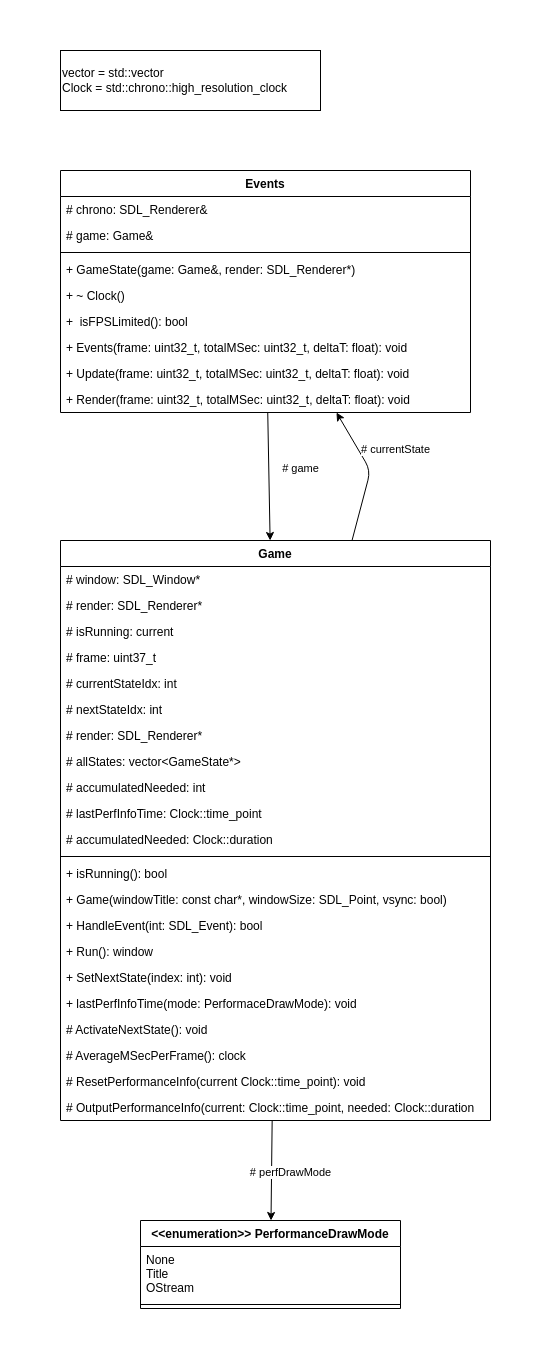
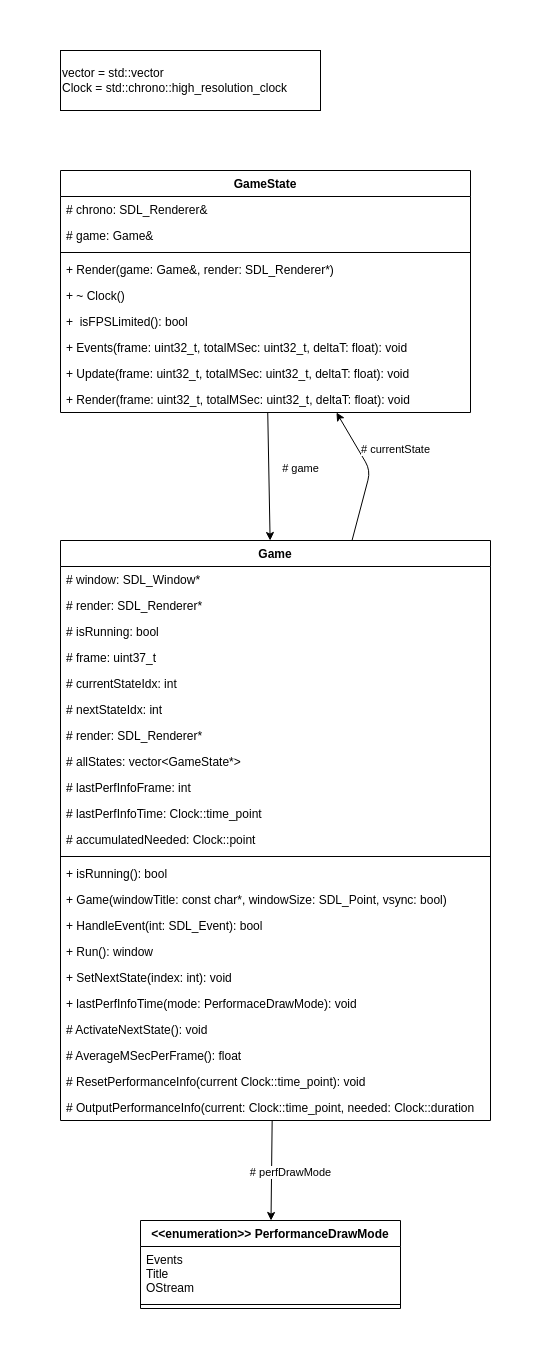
  <mxCell id="0" />
  <mxCell id="1" parent="0" />
  <mxCell id="2" value="" style="rounded=0;whiteSpace=wrap;html=1;labelBackgroundColor=#FFFFFF;fillColor=default;gradientColor=none;strokeColor=none;" parent="1" vertex="1"><mxGeometry x="20" y="20" width="500" height="1320" as="geometry" /></mxCell>
  <mxCell id="3" value="# currentState" style="edgeStyle=none;html=1;" parent="1" source="4" target="29" edge="1"><mxGeometry x="0.116" y="-32" relative="1" as="geometry"><Array as="points"><mxPoint x="370" y="470" /></Array><mxPoint as="offset" /></mxGeometry></mxCell>
  <mxCell id="4" value="Game" style="swimlane;fontStyle=1;align=center;verticalAlign=top;childLayout=stackLayout;horizontal=1;startSize=26;horizontalStack=0;resizeParent=1;resizeParentMax=0;resizeLast=0;collapsible=1;marginBottom=0;" parent="1" vertex="1"><mxGeometry x="60" y="540" width="430" height="580" as="geometry" /></mxCell>
  <mxCell id="5" value="# window: SDL_Window*" style="text;strokeColor=none;fillColor=none;align=left;verticalAlign=top;spacingLeft=4;spacingRight=4;overflow=hidden;rotatable=0;points=[[0,0.5],[1,0.5]];portConstraint=eastwest;" parent="4" vertex="1"><mxGeometry y="26" width="430" height="26" as="geometry" /></mxCell>
  <mxCell id="6" value="# render: SDL_Renderer*" style="text;strokeColor=none;fillColor=none;align=left;verticalAlign=top;spacingLeft=4;spacingRight=4;overflow=hidden;rotatable=0;points=[[0,0.5],[1,0.5]];portConstraint=eastwest;" parent="4" vertex="1"><mxGeometry y="52" width="430" height="26" as="geometry" /></mxCell>
- <mxCell id="7" value="# isRunning: current" style="text;strokeColor=none;fillColor=none;align=left;verticalAlign=top;spacingLeft=4;spacingRight=4;overflow=hidden;rotatable=0;points=[[0,0.5],[1,0.5]];portConstraint=eastwest;" parent="4" vertex="1"><mxGeometry y="78" width="430" height="26" as="geometry" /></mxCell>
+ <mxCell id="7" value="# isRunning: bool" style="text;strokeColor=none;fillColor=none;align=left;verticalAlign=top;spacingLeft=4;spacingRight=4;overflow=hidden;rotatable=0;points=[[0,0.5],[1,0.5]];portConstraint=eastwest;" parent="4" vertex="1"><mxGeometry y="78" width="430" height="26" as="geometry" /></mxCell>
  <mxCell id="8" value="# frame: uint37_t" style="text;strokeColor=none;fillColor=none;align=left;verticalAlign=top;spacingLeft=4;spacingRight=4;overflow=hidden;rotatable=0;points=[[0,0.5],[1,0.5]];portConstraint=eastwest;" parent="4" vertex="1"><mxGeometry y="104" width="430" height="26" as="geometry" /></mxCell>
  <mxCell id="9" value="# currentStateIdx: int" style="text;strokeColor=none;fillColor=none;align=left;verticalAlign=top;spacingLeft=4;spacingRight=4;overflow=hidden;rotatable=0;points=[[0,0.5],[1,0.5]];portConstraint=eastwest;" parent="4" vertex="1"><mxGeometry y="130" width="430" height="26" as="geometry" /></mxCell>
  <mxCell id="10" value="# nextStateIdx: int" style="text;strokeColor=none;fillColor=none;align=left;verticalAlign=top;spacingLeft=4;spacingRight=4;overflow=hidden;rotatable=0;points=[[0,0.5],[1,0.5]];portConstraint=eastwest;" parent="4" vertex="1"><mxGeometry y="156" width="430" height="26" as="geometry" /></mxCell>
  <mxCell id="11" value="# render: SDL_Renderer*" style="text;strokeColor=none;fillColor=none;align=left;verticalAlign=top;spacingLeft=4;spacingRight=4;overflow=hidden;rotatable=0;points=[[0,0.5],[1,0.5]];portConstraint=eastwest;" parent="4" vertex="1"><mxGeometry y="182" width="430" height="26" as="geometry" /></mxCell>
  <mxCell id="12" value="# allStates: vector&lt;GameState*&gt;" style="text;strokeColor=none;fillColor=none;align=left;verticalAlign=top;spacingLeft=4;spacingRight=4;overflow=hidden;rotatable=0;points=[[0,0.5],[1,0.5]];portConstraint=eastwest;" parent="4" vertex="1"><mxGeometry y="208" width="430" height="26" as="geometry" /></mxCell>
- <mxCell id="13" value="# accumulatedNeeded: int" style="text;strokeColor=none;fillColor=none;align=left;verticalAlign=top;spacingLeft=4;spacingRight=4;overflow=hidden;rotatable=0;points=[[0,0.5],[1,0.5]];portConstraint=eastwest;" parent="4" vertex="1"><mxGeometry y="234" width="430" height="26" as="geometry" /></mxCell>
+ <mxCell id="13" value="# lastPerfInfoFrame: int" style="text;strokeColor=none;fillColor=none;align=left;verticalAlign=top;spacingLeft=4;spacingRight=4;overflow=hidden;rotatable=0;points=[[0,0.5],[1,0.5]];portConstraint=eastwest;" parent="4" vertex="1"><mxGeometry y="234" width="430" height="26" as="geometry" /></mxCell>
  <mxCell id="14" value="# lastPerfInfoTime: Clock::time_point" style="text;strokeColor=none;fillColor=none;align=left;verticalAlign=top;spacingLeft=4;spacingRight=4;overflow=hidden;rotatable=0;points=[[0,0.5],[1,0.5]];portConstraint=eastwest;" parent="4" vertex="1"><mxGeometry y="260" width="430" height="26" as="geometry" /></mxCell>
- <mxCell id="15" value="# accumulatedNeeded: Clock::duration" style="text;strokeColor=none;fillColor=none;align=left;verticalAlign=top;spacingLeft=4;spacingRight=4;overflow=hidden;rotatable=0;points=[[0,0.5],[1,0.5]];portConstraint=eastwest;" parent="4" vertex="1"><mxGeometry y="286" width="430" height="26" as="geometry" /></mxCell>
+ <mxCell id="15" value="# accumulatedNeeded: Clock::point" style="text;strokeColor=none;fillColor=none;align=left;verticalAlign=top;spacingLeft=4;spacingRight=4;overflow=hidden;rotatable=0;points=[[0,0.5],[1,0.5]];portConstraint=eastwest;" parent="4" vertex="1"><mxGeometry y="286" width="430" height="26" as="geometry" /></mxCell>
  <mxCell id="16" value="" style="line;strokeWidth=1;fillColor=none;align=left;verticalAlign=middle;spacingTop=-1;spacingLeft=3;spacingRight=3;rotatable=0;labelPosition=right;points=[];portConstraint=eastwest;" parent="4" vertex="1"><mxGeometry y="312" width="430" height="8" as="geometry" /></mxCell>
  <mxCell id="17" value="+ isRunning(): bool" style="text;strokeColor=none;fillColor=none;align=left;verticalAlign=top;spacingLeft=4;spacingRight=4;overflow=hidden;rotatable=0;points=[[0,0.5],[1,0.5]];portConstraint=eastwest;" parent="4" vertex="1"><mxGeometry y="320" width="430" height="26" as="geometry" /></mxCell>
  <mxCell id="18" value="+ Game(windowTitle: const char*, windowSize: SDL_Point, vsync: bool)" style="text;strokeColor=none;fillColor=none;align=left;verticalAlign=top;spacingLeft=4;spacingRight=4;overflow=hidden;rotatable=0;points=[[0,0.5],[1,0.5]];portConstraint=eastwest;" parent="4" vertex="1"><mxGeometry y="346" width="430" height="26" as="geometry" /></mxCell>
  <mxCell id="19" value="+ HandleEvent(int: SDL_Event): bool" style="text;strokeColor=none;fillColor=none;align=left;verticalAlign=top;spacingLeft=4;spacingRight=4;overflow=hidden;rotatable=0;points=[[0,0.5],[1,0.5]];portConstraint=eastwest;" parent="4" vertex="1"><mxGeometry y="372" width="430" height="26" as="geometry" /></mxCell>
  <mxCell id="20" value="+ Run(): window" style="text;strokeColor=none;fillColor=none;align=left;verticalAlign=top;spacingLeft=4;spacingRight=4;overflow=hidden;rotatable=0;points=[[0,0.5],[1,0.5]];portConstraint=eastwest;" parent="4" vertex="1"><mxGeometry y="398" width="430" height="26" as="geometry" /></mxCell>
  <mxCell id="21" value="+ SetNextState(index: int): void" style="text;strokeColor=none;fillColor=none;align=left;verticalAlign=top;spacingLeft=4;spacingRight=4;overflow=hidden;rotatable=0;points=[[0,0.5],[1,0.5]];portConstraint=eastwest;" parent="4" vertex="1"><mxGeometry y="424" width="430" height="26" as="geometry" /></mxCell>
  <mxCell id="22" value="+ lastPerfInfoTime(mode: PerformaceDrawMode): void" style="text;strokeColor=none;fillColor=none;align=left;verticalAlign=top;spacingLeft=4;spacingRight=4;overflow=hidden;rotatable=0;points=[[0,0.5],[1,0.5]];portConstraint=eastwest;" parent="4" vertex="1"><mxGeometry y="450" width="430" height="26" as="geometry" /></mxCell>
  <mxCell id="23" value="# ActivateNextState(): void" style="text;strokeColor=none;fillColor=none;align=left;verticalAlign=top;spacingLeft=4;spacingRight=4;overflow=hidden;rotatable=0;points=[[0,0.5],[1,0.5]];portConstraint=eastwest;" parent="4" vertex="1"><mxGeometry y="476" width="430" height="26" as="geometry" /></mxCell>
- <mxCell id="24" value="# AverageMSecPerFrame(): clock" style="text;strokeColor=none;fillColor=none;align=left;verticalAlign=top;spacingLeft=4;spacingRight=4;overflow=hidden;rotatable=0;points=[[0,0.5],[1,0.5]];portConstraint=eastwest;" parent="4" vertex="1"><mxGeometry y="502" width="430" height="26" as="geometry" /></mxCell>
+ <mxCell id="24" value="# AverageMSecPerFrame(): float" style="text;strokeColor=none;fillColor=none;align=left;verticalAlign=top;spacingLeft=4;spacingRight=4;overflow=hidden;rotatable=0;points=[[0,0.5],[1,0.5]];portConstraint=eastwest;" parent="4" vertex="1"><mxGeometry y="502" width="430" height="26" as="geometry" /></mxCell>
  <mxCell id="25" value="# ResetPerformanceInfo(current Clock::time_point): void" style="text;strokeColor=none;fillColor=none;align=left;verticalAlign=top;spacingLeft=4;spacingRight=4;overflow=hidden;rotatable=0;points=[[0,0.5],[1,0.5]];portConstraint=eastwest;" parent="4" vertex="1"><mxGeometry y="528" width="430" height="26" as="geometry" /></mxCell>
  <mxCell id="26" value="# OutputPerformanceInfo(current: Clock::time_point, needed: Clock::duration" style="text;strokeColor=none;fillColor=none;align=left;verticalAlign=top;spacingLeft=4;spacingRight=4;overflow=hidden;rotatable=0;points=[[0,0.5],[1,0.5]];portConstraint=eastwest;" parent="4" vertex="1"><mxGeometry y="554" width="430" height="26" as="geometry" /></mxCell>
  <mxCell id="27" style="edgeStyle=none;html=1;" parent="1" source="29" target="4" edge="1"><mxGeometry relative="1" as="geometry" /></mxCell>
  <mxCell id="28" value="# game" style="edgeLabel;html=1;align=center;verticalAlign=middle;resizable=0;points=[];" parent="27" vertex="1" connectable="0"><mxGeometry x="-0.127" y="3" relative="1" as="geometry"><mxPoint x="28" as="offset" /></mxGeometry></mxCell>
- <mxCell id="29" value="Events" style="swimlane;fontStyle=1;align=center;verticalAlign=top;childLayout=stackLayout;horizontal=1;startSize=26;horizontalStack=0;resizeParent=1;resizeParentMax=0;resizeLast=0;collapsible=1;marginBottom=0;gradientColor=none;" parent="1" vertex="1"><mxGeometry x="60" y="170" width="410" height="242" as="geometry" /></mxCell>
+ <mxCell id="29" value="GameState" style="swimlane;fontStyle=1;align=center;verticalAlign=top;childLayout=stackLayout;horizontal=1;startSize=26;horizontalStack=0;resizeParent=1;resizeParentMax=0;resizeLast=0;collapsible=1;marginBottom=0;gradientColor=none;" parent="1" vertex="1"><mxGeometry x="60" y="170" width="410" height="242" as="geometry" /></mxCell>
  <mxCell id="30" value="# chrono: SDL_Renderer&amp;" style="text;strokeColor=none;fillColor=none;align=left;verticalAlign=top;spacingLeft=4;spacingRight=4;overflow=hidden;rotatable=0;points=[[0,0.5],[1,0.5]];portConstraint=eastwest;" parent="29" vertex="1"><mxGeometry y="26" width="410" height="26" as="geometry" /></mxCell>
  <mxCell id="31" value="# game: Game&amp;" style="text;strokeColor=none;fillColor=none;align=left;verticalAlign=top;spacingLeft=4;spacingRight=4;overflow=hidden;rotatable=0;points=[[0,0.5],[1,0.5]];portConstraint=eastwest;" vertex="1" parent="29"><mxGeometry y="52" width="410" height="26" as="geometry" /></mxCell>
  <mxCell id="32" value="" style="line;strokeWidth=1;fillColor=none;align=left;verticalAlign=middle;spacingTop=-1;spacingLeft=3;spacingRight=3;rotatable=0;labelPosition=right;points=[];portConstraint=eastwest;" parent="29" vertex="1"><mxGeometry y="78" width="410" height="8" as="geometry" /></mxCell>
- <mxCell id="33" value="+ GameState(game: Game&amp;, render: SDL_Renderer*)" style="text;strokeColor=none;fillColor=none;align=left;verticalAlign=top;spacingLeft=4;spacingRight=4;overflow=hidden;rotatable=0;points=[[0,0.5],[1,0.5]];portConstraint=eastwest;" parent="29" vertex="1"><mxGeometry y="86" width="410" height="26" as="geometry" /></mxCell>
+ <mxCell id="33" value="+ Render(game: Game&amp;, render: SDL_Renderer*)" style="text;strokeColor=none;fillColor=none;align=left;verticalAlign=top;spacingLeft=4;spacingRight=4;overflow=hidden;rotatable=0;points=[[0,0.5],[1,0.5]];portConstraint=eastwest;" parent="29" vertex="1"><mxGeometry y="86" width="410" height="26" as="geometry" /></mxCell>
  <mxCell id="34" value="+ ~ Clock()" style="text;strokeColor=none;fillColor=none;align=left;verticalAlign=top;spacingLeft=4;spacingRight=4;overflow=hidden;rotatable=0;points=[[0,0.5],[1,0.5]];portConstraint=eastwest;" parent="29" vertex="1"><mxGeometry y="112" width="410" height="26" as="geometry" /></mxCell>
  <mxCell id="35" value="+  isFPSLimited(): bool" style="text;strokeColor=none;fillColor=none;align=left;verticalAlign=top;spacingLeft=4;spacingRight=4;overflow=hidden;rotatable=0;points=[[0,0.5],[1,0.5]];portConstraint=eastwest;" parent="29" vertex="1"><mxGeometry y="138" width="410" height="26" as="geometry" /></mxCell>
  <mxCell id="36" value="+ Events(frame: uint32_t, totalMSec: uint32_t, deltaT: float): void" style="text;strokeColor=none;fillColor=none;align=left;verticalAlign=top;spacingLeft=4;spacingRight=4;overflow=hidden;rotatable=0;points=[[0,0.5],[1,0.5]];portConstraint=eastwest;" parent="29" vertex="1"><mxGeometry y="164" width="410" height="26" as="geometry" /></mxCell>
  <mxCell id="37" value="+ Update(frame: uint32_t, totalMSec: uint32_t, deltaT: float): void" style="text;strokeColor=none;fillColor=none;align=left;verticalAlign=top;spacingLeft=4;spacingRight=4;overflow=hidden;rotatable=0;points=[[0,0.5],[1,0.5]];portConstraint=eastwest;" parent="29" vertex="1"><mxGeometry y="190" width="410" height="26" as="geometry" /></mxCell>
  <mxCell id="38" value="+ Render(frame: uint32_t, totalMSec: uint32_t, deltaT: float): void" style="text;strokeColor=none;fillColor=none;align=left;verticalAlign=top;spacingLeft=4;spacingRight=4;overflow=hidden;rotatable=0;points=[[0,0.5],[1,0.5]];portConstraint=eastwest;" parent="29" vertex="1"><mxGeometry y="216" width="410" height="26" as="geometry" /></mxCell>
  <mxCell id="39" value="&lt;&lt;enumeration&gt;&gt; PerformanceDrawMode" style="swimlane;fontStyle=1;align=center;verticalAlign=top;childLayout=stackLayout;horizontal=1;startSize=26;horizontalStack=0;resizeParent=1;resizeParentMax=0;resizeLast=0;collapsible=1;marginBottom=0;labelBackgroundColor=none;labelBorderColor=none;" parent="1" vertex="1"><mxGeometry x="140" y="1220" width="260" height="88" as="geometry"><mxRectangle x="680" y="840" width="270" height="50" as="alternateBounds" /></mxGeometry></mxCell>
- <mxCell id="40" value="None&#10;Title&#10;OStream" style="text;strokeColor=none;fillColor=none;align=left;verticalAlign=top;spacingLeft=4;spacingRight=4;overflow=hidden;rotatable=0;points=[[0,0.5],[1,0.5]];portConstraint=eastwest;" parent="39" vertex="1"><mxGeometry y="26" width="260" height="54" as="geometry" /></mxCell>
+ <mxCell id="40" value="Events&#10;Title&#10;OStream" style="text;strokeColor=none;fillColor=none;align=left;verticalAlign=top;spacingLeft=4;spacingRight=4;overflow=hidden;rotatable=0;points=[[0,0.5],[1,0.5]];portConstraint=eastwest;" parent="39" vertex="1"><mxGeometry y="26" width="260" height="54" as="geometry" /></mxCell>
  <mxCell id="41" value="" style="line;strokeWidth=1;fillColor=none;align=left;verticalAlign=middle;spacingTop=-1;spacingLeft=3;spacingRight=3;rotatable=0;labelPosition=right;points=[];portConstraint=eastwest;" parent="39" vertex="1"><mxGeometry y="80" width="260" height="8" as="geometry" /></mxCell>
  <mxCell id="42" value="# perfDrawMode" style="edgeStyle=none;html=1;" parent="1" source="4" target="39" edge="1"><mxGeometry x="0.049" y="19" relative="1" as="geometry"><mxPoint as="offset" /></mxGeometry></mxCell>
  <mxCell id="43" value="vector = std::vector&lt;br&gt;Clock = std::chrono::high_resolution_clock" style="rounded=0;whiteSpace=wrap;html=1;labelBackgroundColor=none;labelBorderColor=none;align=left;" parent="1" vertex="1"><mxGeometry x="60" y="50" width="260" height="60" as="geometry" /></mxCell>
